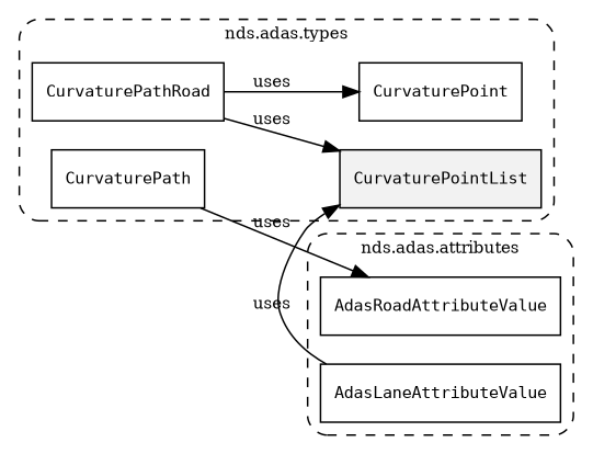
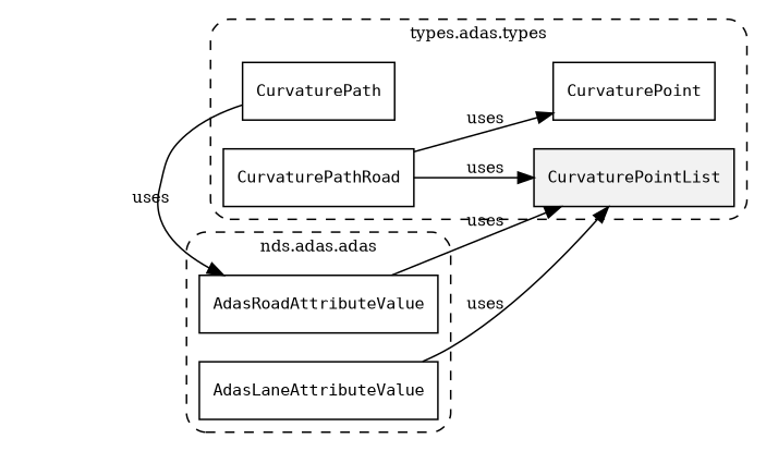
  digraph {
    fontsize=10
    rankdir=LR
    node [fontsize=10 shape=box]
    edge [fontsize=10]
    n1 [fillcolor="#0000000D" label=<<font face="monospace"><table align="center" border="0" cellspacing="0" cellpadding="0"><tr><td href="../../../content/packages/nds.adas.types.html#Structure-CurvaturePointList" title="Structure defined in nds.adas.types">CurvaturePointList</td></tr></table></font>> style=filled]
    n2 [label=<<font face="monospace"><table align="center" border="0" cellspacing="0" cellpadding="0"><tr><td href="../../../content/packages/nds.adas.types.html#Structure-CurvaturePoint" title="Structure defined in nds.adas.types">CurvaturePoint</td></tr></table></font>>]
    n3 [label=<<font face="monospace"><table align="center" border="0" cellspacing="0" cellpadding="0"><tr><td href="../../../content/packages/nds.adas.types.html#Structure-CurvaturePath" title="Structure defined in nds.adas.types">CurvaturePath</td></tr></table></font>>]
    n4 [label=<<font face="monospace"><table align="center" border="0" cellspacing="0" cellpadding="0"><tr><td href="../../../content/packages/nds.adas.types.html#Structure-CurvaturePathRoad" title="Structure defined in nds.adas.types">CurvaturePathRoad</td></tr></table></font>>]
    n5 [label=<<font face="monospace"><table align="center" border="0" cellspacing="0" cellpadding="0"><tr><td href="../../../content/packages/nds.adas.attributes.html#Choice-AdasRoadAttributeValue" title="Choice defined in nds.adas.attributes">AdasRoadAttributeValue</td></tr></table></font>>]
    n6 [label=<<font face="monospace"><table align="center" border="0" cellspacing="0" cellpadding="0"><tr><td href="../../../content/packages/nds.adas.attributes.html#Choice-AdasLaneAttributeValue" title="Choice defined in nds.adas.attributes">AdasLaneAttributeValue</td></tr></table></font>>]
    subgraph cluster_1 {
-     label="nds.adas.types"
+     label="types.adas.types"
      style="dashed, rounded"
      n1
      n2
      n3
      n4
    }
    subgraph cluster_2 {
-     label="nds.adas.attributes"
+     label="nds.adas.adas"
      style="dashed, rounded"
      n5
      n6
    }
    n3 -> n5 [label=uses]
    n4 -> n1 [label=uses]
    n4 -> n2 [label=uses]
+   n5 -> n1 [label=uses]
    n6 -> n1 [label=uses]
  }
